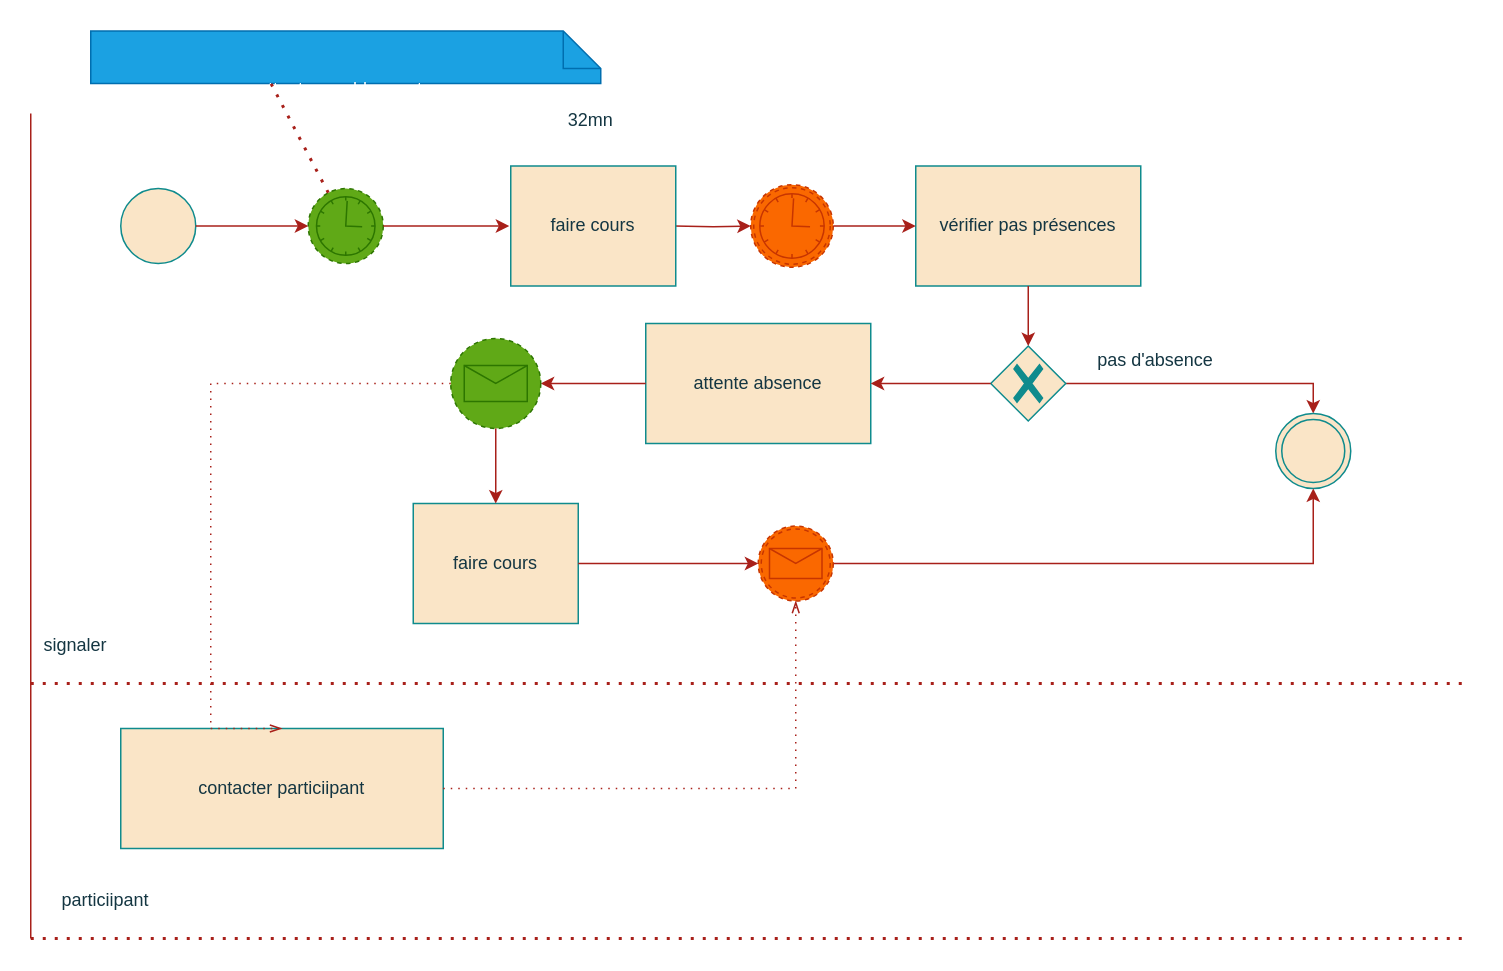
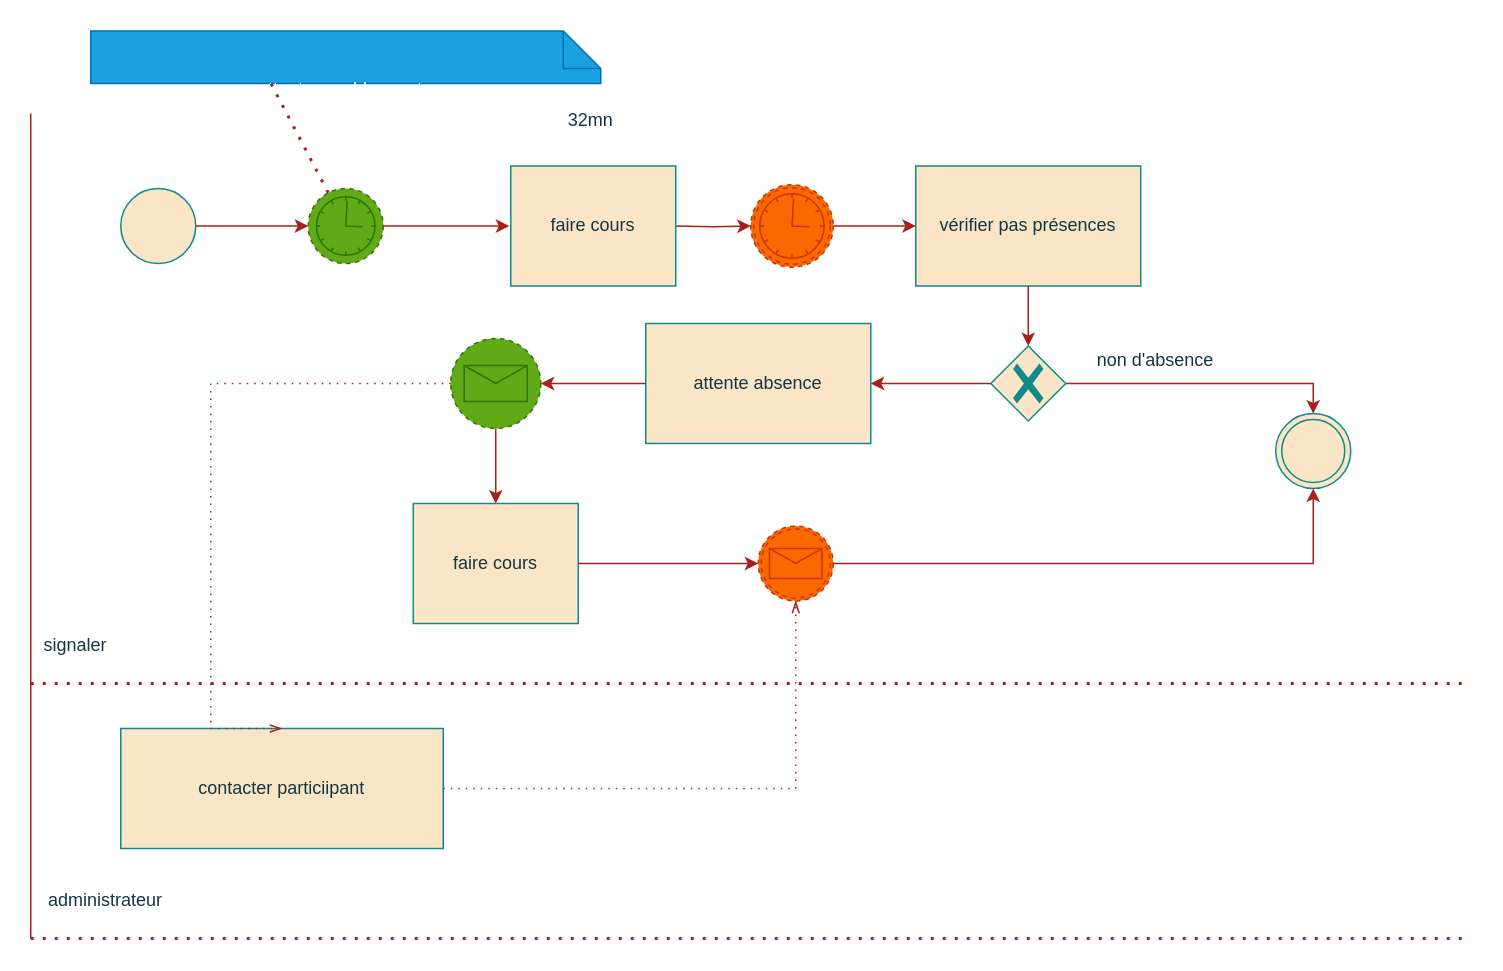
  <mxCell id="0" />
  <mxCell id="1" parent="0" />
  <mxCell id="2" value="" style="points=[[0.145,0.145,0],[0.5,0,0],[0.855,0.145,0],[1,0.5,0],[0.855,0.855,0],[0.5,1,0],[0.145,0.855,0],[0,0.5,0]];shape=mxgraph.bpmn.event;html=1;verticalLabelPosition=bottom;labelBackgroundColor=#ffffff;verticalAlign=top;align=center;perimeter=ellipsePerimeter;outlineConnect=0;aspect=fixed;outline=standard;symbol=general;strokeColor=#0F8B8D;fontColor=#143642;fillColor=#FAE5C7;" vertex="1" parent="1"><mxGeometry x="80" y="125" width="50" height="50" as="geometry" /></mxCell>
  <mxCell id="3" value="" style="points=[[0.145,0.145,0],[0.5,0,0],[0.855,0.145,0],[1,0.5,0],[0.855,0.855,0],[0.5,1,0],[0.145,0.855,0],[0,0.5,0]];shape=mxgraph.bpmn.event;html=1;verticalLabelPosition=bottom;labelBackgroundColor=#ffffff;verticalAlign=top;align=center;perimeter=ellipsePerimeter;outlineConnect=0;aspect=fixed;outline=eventNonint;symbol=timer;strokeColor=#2D7600;fontColor=#ffffff;fillColor=#60a917;" vertex="1" parent="1"><mxGeometry x="205" y="125" width="50" height="50" as="geometry" /></mxCell>
  <mxCell id="4" value="32mn" style="text;html=1;whiteSpace=wrap;strokeColor=none;fillColor=none;align=center;verticalAlign=middle;rounded=0;fontColor=#143642;" vertex="1" parent="1"><mxGeometry x="366" y="65" width="55" height="30" as="geometry" /></mxCell>
  <mxCell id="5" value="attente non bloquante" style="shape=note2;boundedLbl=1;whiteSpace=wrap;html=1;size=25;verticalAlign=top;align=center;strokeColor=#006EAF;fontColor=#ffffff;fillColor=#1ba1e2;" vertex="1" parent="1"><mxGeometry x="60" y="20" width="340" height="35" as="geometry" /></mxCell>
  <mxCell id="6" value="" style="endArrow=none;dashed=1;html=1;dashPattern=1 3;strokeWidth=2;rounded=0;strokeColor=#A8201A;fontColor=#143642;fillColor=#FAE5C7;entryX=0.35;entryY=0.939;entryDx=0;entryDy=0;entryPerimeter=0;" edge="1" parent="1" source="3" target="5"><mxGeometry width="50" height="50" relative="1" as="geometry"><mxPoint x="370" y="235" as="sourcePoint" /><mxPoint x="420" y="185" as="targetPoint" /></mxGeometry></mxCell>
  <mxCell id="7" value="" style="endArrow=classic;html=1;rounded=0;strokeColor=#A8201A;fontColor=#143642;fillColor=#FAE5C7;exitX=1;exitY=0.5;exitDx=0;exitDy=0;exitPerimeter=0;" edge="1" parent="1" source="2" target="3"><mxGeometry width="50" height="50" relative="1" as="geometry"><mxPoint x="370" y="235" as="sourcePoint" /><mxPoint x="420" y="185" as="targetPoint" /></mxGeometry></mxCell>
  <mxCell id="8" value="vérifier pas présences" style="points=[[0.25,0,0],[0.5,0,0],[0.75,0,0],[1,0.25,0],[1,0.5,0],[1,0.75,0],[0.75,1,0],[0.5,1,0],[0.25,1,0],[0,0.75,0],[0,0.5,0],[0,0.25,0]];shape=mxgraph.bpmn.task2;whiteSpace=wrap;rectStyle=rounded;size=10;html=1;container=1;expand=0;collapsible=0;taskMarker=abstract;isLoopStandard=1;strokeColor=#0F8B8D;fontColor=#143642;fillColor=#FAE5C7;" vertex="1" parent="1"><mxGeometry x="610" y="110" width="150" height="80" as="geometry" /></mxCell>
  <mxCell id="9" style="edgeStyle=orthogonalEdgeStyle;rounded=0;orthogonalLoop=1;jettySize=auto;html=1;entryX=0.5;entryY=0;entryDx=0;entryDy=0;strokeColor=#A8201A;fontColor=#143642;fillColor=#FAE5C7;" edge="1" parent="1" source="10" target="12"><mxGeometry relative="1" as="geometry" /></mxCell>
  <mxCell id="10" value="" style="points=[[0.25,0.25,0],[0.5,0,0],[0.75,0.25,0],[1,0.5,0],[0.75,0.75,0],[0.5,1,0],[0.25,0.75,0],[0,0.5,0]];shape=mxgraph.bpmn.gateway2;html=1;verticalLabelPosition=bottom;labelBackgroundColor=#ffffff;verticalAlign=top;align=center;perimeter=rhombusPerimeter;outlineConnect=0;outline=none;symbol=none;gwType=exclusive;strokeColor=#0F8B8D;fontColor=#143642;fillColor=#FAE5C7;" vertex="1" parent="1"><mxGeometry x="660" y="230" width="50" height="50" as="geometry" /></mxCell>
  <mxCell id="11" value="" style="endArrow=classic;html=1;rounded=0;strokeColor=#A8201A;fontColor=#143642;fillColor=#FAE5C7;exitX=0.5;exitY=1;exitDx=0;exitDy=0;exitPerimeter=0;entryX=0.5;entryY=0;entryDx=0;entryDy=0;entryPerimeter=0;" edge="1" parent="1" source="8" target="10"><mxGeometry width="50" height="50" relative="1" as="geometry"><mxPoint x="520" y="160" as="sourcePoint" /><mxPoint x="610" y="160" as="targetPoint" /></mxGeometry></mxCell>
  <mxCell id="12" value="" style="ellipse;shape=doubleEllipse;html=1;dashed=0;whiteSpace=wrap;aspect=fixed;strokeColor=#0F8B8D;fontColor=#143642;fillColor=#FAE5C7;" vertex="1" parent="1"><mxGeometry x="850" y="275" width="50" height="50" as="geometry" /></mxCell>
- <mxCell id="13" value="pas d'absence" style="text;html=1;whiteSpace=wrap;strokeColor=none;fillColor=none;align=center;verticalAlign=middle;rounded=0;fontColor=#143642;" vertex="1" parent="1"><mxGeometry x="700" y="225" width="140" height="30" as="geometry" /></mxCell>
+ <mxCell id="13" value="non d'absence" style="text;html=1;whiteSpace=wrap;strokeColor=none;fillColor=none;align=center;verticalAlign=middle;rounded=0;fontColor=#143642;" vertex="1" parent="1"><mxGeometry x="700" y="225" width="140" height="30" as="geometry" /></mxCell>
  <mxCell id="14" value="" style="points=[[0.145,0.145,0],[0.5,0,0],[0.855,0.145,0],[1,0.5,0],[0.855,0.855,0],[0.5,1,0],[0.145,0.855,0],[0,0.5,0]];shape=mxgraph.bpmn.event;html=1;verticalLabelPosition=bottom;labelBackgroundColor=#ffffff;verticalAlign=top;align=center;perimeter=ellipsePerimeter;outlineConnect=0;aspect=fixed;outline=boundNonint;symbol=timer;strokeColor=#C73500;fontColor=#000000;fillColor=#fa6800;" vertex="1" parent="1"><mxGeometry x="500" y="122.5" width="55" height="55" as="geometry" /></mxCell>
  <mxCell id="15" style="edgeStyle=orthogonalEdgeStyle;rounded=0;orthogonalLoop=1;jettySize=auto;html=1;strokeColor=#A8201A;fontColor=#143642;fillColor=#FAE5C7;" edge="1" parent="1" target="14"><mxGeometry relative="1" as="geometry"><mxPoint x="449" y="150" as="sourcePoint" /></mxGeometry></mxCell>
  <mxCell id="16" style="edgeStyle=orthogonalEdgeStyle;rounded=0;orthogonalLoop=1;jettySize=auto;html=1;entryX=0;entryY=0.5;entryDx=0;entryDy=0;entryPerimeter=0;strokeColor=#A8201A;fontColor=#143642;fillColor=#FAE5C7;" edge="1" parent="1" source="3"><mxGeometry relative="1" as="geometry"><mxPoint x="339" y="150" as="targetPoint" /></mxGeometry></mxCell>
  <mxCell id="17" style="edgeStyle=orthogonalEdgeStyle;rounded=0;orthogonalLoop=1;jettySize=auto;html=1;entryX=0;entryY=0.5;entryDx=0;entryDy=0;entryPerimeter=0;strokeColor=#A8201A;fontColor=#143642;fillColor=#FAE5C7;" edge="1" parent="1" source="14" target="8"><mxGeometry relative="1" as="geometry" /></mxCell>
  <mxCell id="18" value="attente absence" style="points=[[0.25,0,0],[0.5,0,0],[0.75,0,0],[1,0.25,0],[1,0.5,0],[1,0.75,0],[0.75,1,0],[0.5,1,0],[0.25,1,0],[0,0.75,0],[0,0.5,0],[0,0.25,0]];shape=mxgraph.bpmn.task2;whiteSpace=wrap;rectStyle=rounded;size=10;html=1;container=1;expand=0;collapsible=0;taskMarker=abstract;isLoopStandard=1;strokeColor=#0F8B8D;fontColor=#143642;fillColor=#FAE5C7;" vertex="1" parent="1"><mxGeometry x="430" y="215" width="150" height="80" as="geometry" /></mxCell>
  <mxCell id="19" style="edgeStyle=orthogonalEdgeStyle;rounded=0;orthogonalLoop=1;jettySize=auto;html=1;entryX=1;entryY=0.5;entryDx=0;entryDy=0;entryPerimeter=0;strokeColor=#A8201A;fontColor=#143642;fillColor=#FAE5C7;" edge="1" parent="1" source="10" target="18"><mxGeometry relative="1" as="geometry" /></mxCell>
  <mxCell id="20" value="&lt;div&gt;faire cours&lt;/div&gt;" style="points=[[0.25,0,0],[0.5,0,0],[0.75,0,0],[1,0.25,0],[1,0.5,0],[1,0.75,0],[0.75,1,0],[0.5,1,0],[0.25,1,0],[0,0.75,0],[0,0.5,0],[0,0.25,0]];shape=mxgraph.bpmn.task2;whiteSpace=wrap;rectStyle=rounded;size=10;html=1;container=1;expand=0;collapsible=0;taskMarker=abstract;strokeColor=#0F8B8D;fontColor=#143642;fillColor=#FAE5C7;" vertex="1" parent="1"><mxGeometry x="340" y="110" width="110" height="80" as="geometry" /></mxCell>
  <mxCell id="21" value="&lt;div&gt;faire cours&lt;/div&gt;" style="points=[[0.25,0,0],[0.5,0,0],[0.75,0,0],[1,0.25,0],[1,0.5,0],[1,0.75,0],[0.75,1,0],[0.5,1,0],[0.25,1,0],[0,0.75,0],[0,0.5,0],[0,0.25,0]];shape=mxgraph.bpmn.task2;whiteSpace=wrap;rectStyle=rounded;size=10;html=1;container=1;expand=0;collapsible=0;taskMarker=abstract;strokeColor=#0F8B8D;fontColor=#143642;fillColor=#FAE5C7;" vertex="1" parent="1"><mxGeometry x="275" y="335" width="110" height="80" as="geometry" /></mxCell>
  <mxCell id="22" value="" style="edgeStyle=orthogonalEdgeStyle;rounded=0;orthogonalLoop=1;jettySize=auto;html=1;strokeColor=#A8201A;fontColor=#143642;fillColor=#FAE5C7;" edge="1" parent="1" source="18" target="23"><mxGeometry relative="1" as="geometry"><mxPoint x="320" y="255" as="targetPoint" /><mxPoint x="430" y="255" as="sourcePoint" /></mxGeometry></mxCell>
  <mxCell id="23" value="" style="points=[[0.145,0.145,0],[0.5,0,0],[0.855,0.145,0],[1,0.5,0],[0.855,0.855,0],[0.5,1,0],[0.145,0.855,0],[0,0.5,0]];shape=mxgraph.bpmn.event;html=1;verticalLabelPosition=bottom;labelBackgroundColor=#ffffff;verticalAlign=top;align=center;perimeter=ellipsePerimeter;outlineConnect=0;aspect=fixed;outline=eventNonint;symbol=message;strokeColor=#2D7600;fontColor=#ffffff;fillColor=#60a917;" vertex="1" parent="1"><mxGeometry x="300" y="225" width="60" height="60" as="geometry" /></mxCell>
  <mxCell id="24" style="edgeStyle=orthogonalEdgeStyle;rounded=0;orthogonalLoop=1;jettySize=auto;html=1;entryX=0.5;entryY=0;entryDx=0;entryDy=0;entryPerimeter=0;strokeColor=#A8201A;fontColor=#143642;fillColor=#FAE5C7;" edge="1" parent="1" source="23" target="21"><mxGeometry relative="1" as="geometry" /></mxCell>
  <mxCell id="25" value="signaler" style="text;html=1;whiteSpace=wrap;strokeColor=none;fillColor=none;align=center;verticalAlign=middle;rounded=0;fontColor=#143642;" vertex="1" parent="1"><mxGeometry x="20" y="415" width="60" height="30" as="geometry" /></mxCell>
- <mxCell id="26" value="particiipant" style="text;html=1;whiteSpace=wrap;strokeColor=none;fillColor=none;align=center;verticalAlign=middle;rounded=0;fontColor=#143642;" vertex="1" parent="1"><mxGeometry x="20" y="585" width="100" height="30" as="geometry" /></mxCell>
+ <mxCell id="26" value="administrateur" style="text;html=1;whiteSpace=wrap;strokeColor=none;fillColor=none;align=center;verticalAlign=middle;rounded=0;fontColor=#143642;" vertex="1" parent="1"><mxGeometry x="20" y="585" width="100" height="30" as="geometry" /></mxCell>
  <mxCell id="27" value="contacter particiipant" style="points=[[0.25,0,0],[0.5,0,0],[0.75,0,0],[1,0.25,0],[1,0.5,0],[1,0.75,0],[0.75,1,0],[0.5,1,0],[0.25,1,0],[0,0.75,0],[0,0.5,0],[0,0.25,0]];shape=mxgraph.bpmn.task2;whiteSpace=wrap;rectStyle=rounded;size=10;html=1;container=1;expand=0;collapsible=0;taskMarker=abstract;isLoopStandard=1;strokeColor=#0F8B8D;fontColor=#143642;fillColor=#FAE5C7;" vertex="1" parent="1"><mxGeometry x="80" y="485" width="215" height="80" as="geometry" /></mxCell>
  <mxCell id="28" value="" style="endArrow=none;html=1;rounded=0;strokeColor=#A8201A;fontColor=#143642;fillColor=#FAE5C7;" edge="1" parent="1"><mxGeometry width="50" height="50" relative="1" as="geometry"><mxPoint x="20" y="625" as="sourcePoint" /><mxPoint x="20" y="75" as="targetPoint" /></mxGeometry></mxCell>
  <mxCell id="29" value="" style="endArrow=none;dashed=1;html=1;dashPattern=1 3;strokeWidth=2;rounded=0;strokeColor=#A8201A;fontColor=#143642;fillColor=#FAE5C7;" edge="1" parent="1"><mxGeometry width="50" height="50" relative="1" as="geometry"><mxPoint x="20" y="455" as="sourcePoint" /><mxPoint x="980" y="455" as="targetPoint" /></mxGeometry></mxCell>
  <mxCell id="30" value="" style="endArrow=none;dashed=1;html=1;dashPattern=1 3;strokeWidth=2;rounded=0;strokeColor=#A8201A;fontColor=#143642;fillColor=#FAE5C7;" edge="1" parent="1"><mxGeometry width="50" height="50" relative="1" as="geometry"><mxPoint x="20" y="625" as="sourcePoint" /><mxPoint x="980" y="625" as="targetPoint" /></mxGeometry></mxCell>
  <mxCell id="31" value="" style="edgeStyle=elbowEdgeStyle;fontSize=12;html=1;endFill=0;startFill=0;endSize=6;startSize=6;dashed=1;dashPattern=1 4;endArrow=openThin;startArrow=none;rounded=0;strokeColor=#A8201A;fontColor=#143642;fillColor=#FAE5C7;exitX=0;exitY=0.5;exitDx=0;exitDy=0;exitPerimeter=0;entryX=0.5;entryY=0;entryDx=0;entryDy=0;entryPerimeter=0;" edge="1" parent="1" source="23" target="27"><mxGeometry width="160" relative="1" as="geometry"><mxPoint x="410" y="485" as="sourcePoint" /><mxPoint x="570" y="485" as="targetPoint" /><Array as="points"><mxPoint x="140" y="415" /></Array></mxGeometry></mxCell>
  <mxCell id="32" style="edgeStyle=orthogonalEdgeStyle;rounded=0;orthogonalLoop=1;jettySize=auto;html=1;entryX=0.5;entryY=1;entryDx=0;entryDy=0;strokeColor=#A8201A;fontColor=#143642;fillColor=#FAE5C7;" edge="1" parent="1" source="33" target="12"><mxGeometry relative="1" as="geometry"><mxPoint x="875" y="295" as="targetPoint" /></mxGeometry></mxCell>
  <mxCell id="33" value="" style="points=[[0.145,0.145,0],[0.5,0,0],[0.855,0.145,0],[1,0.5,0],[0.855,0.855,0],[0.5,1,0],[0.145,0.855,0],[0,0.5,0]];shape=mxgraph.bpmn.event;html=1;verticalLabelPosition=bottom;labelBackgroundColor=#ffffff;verticalAlign=top;align=center;perimeter=ellipsePerimeter;outlineConnect=0;aspect=fixed;outline=boundNonint;symbol=message;strokeColor=#C73500;fontColor=#000000;fillColor=#fa6800;" vertex="1" parent="1"><mxGeometry x="505" y="350" width="50" height="50" as="geometry" /></mxCell>
  <mxCell id="34" value="" style="edgeStyle=elbowEdgeStyle;fontSize=12;html=1;endFill=0;startFill=0;endSize=6;startSize=6;dashed=1;dashPattern=1 4;endArrow=openThin;startArrow=none;rounded=0;strokeColor=#A8201A;fontColor=#143642;fillColor=#FAE5C7;entryX=0.5;entryY=1;entryDx=0;entryDy=0;entryPerimeter=0;exitX=1;exitY=0.5;exitDx=0;exitDy=0;exitPerimeter=0;" edge="1" parent="1" source="27" target="33"><mxGeometry width="160" relative="1" as="geometry"><mxPoint x="230" y="595" as="sourcePoint" /><mxPoint x="530" y="595" as="targetPoint" /><Array as="points"><mxPoint x="530" y="535" /></Array></mxGeometry></mxCell>
  <mxCell id="35" style="edgeStyle=orthogonalEdgeStyle;rounded=0;orthogonalLoop=1;jettySize=auto;html=1;entryX=0;entryY=0.5;entryDx=0;entryDy=0;entryPerimeter=0;strokeColor=#A8201A;fontColor=#143642;fillColor=#FAE5C7;" edge="1" parent="1" source="21" target="33"><mxGeometry relative="1" as="geometry" /></mxCell>
